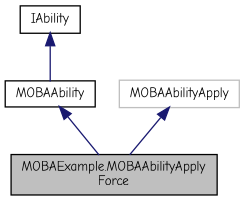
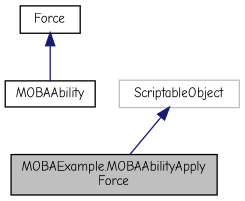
  digraph {
    fontname="Comic Neue"
    node [color=black fillcolor=white fontname="Comic Neue" fontsize=10 shape=record style=filled]
    edge [color=midnightblue dir=back fontname="Comic Neue" fontsize=10 labelfontname=Helvetica labelfontsize=10 style=solid]
    n1 [fillcolor=grey75 fontcolor=black height=0.2 label="MOBAExample.MOBAAbilityApply\lForce" width=0.4]
    n2 [height=0.2 label=MOBAAbility width=0.4]
-   n3 [color=grey75 height=0.2 label=MOBAAbilityApply width=0.4]
-   n4 [height=0.2 label=IAbility width=0.4]
-   n2 -> n1
+   n3 [color=grey75 height=0.2 label=ScriptableObject width=0.4]
+   n4 [height=0.2 label=Force width=0.4]
    n3 -> n1
    n4 -> n2
  }
